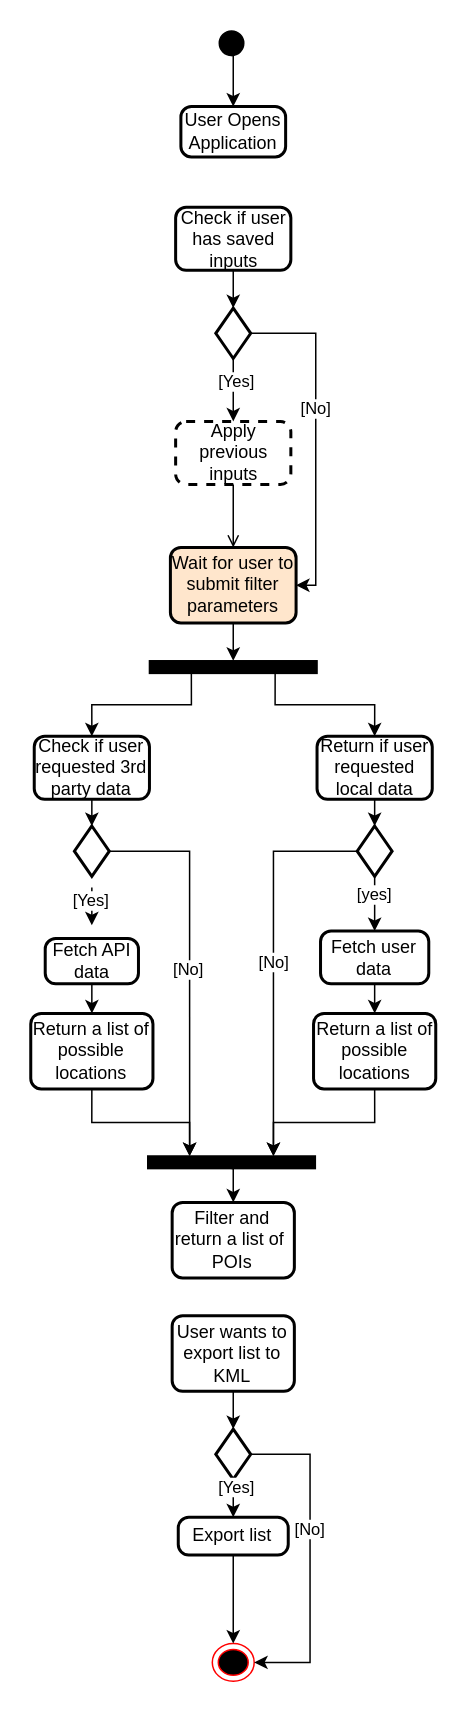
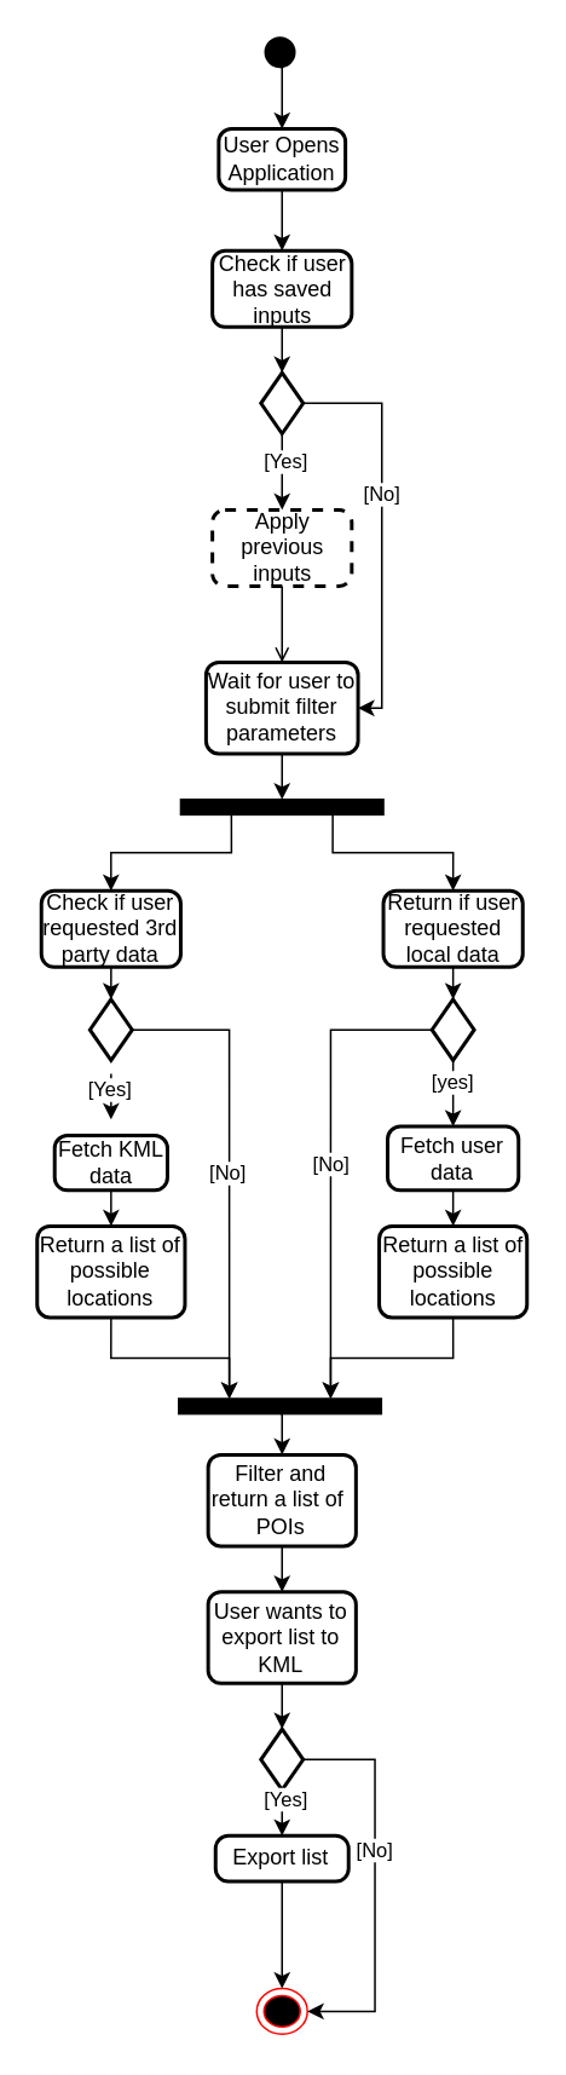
  <mxCell id="0" />
  <mxCell id="1" parent="0" />
  <mxCell id="2" value="" style="ellipse;whiteSpace=wrap;html=1;aspect=fixed;fillColor=#000000;" vertex="1" parent="1"><mxGeometry x="145.69" width="16.336" height="16.336" as="geometry" y="20" /></mxCell>
  <mxCell id="3" value="User Opens Application" style="rounded=1;whiteSpace=wrap;html=1;absoluteArcSize=1;arcSize=14;strokeWidth=2;" vertex="1" parent="1"><mxGeometry x="120.086" y="70.382" width="69.828" height="33.588" as="geometry" /></mxCell>
  <mxCell id="4" style="edgeStyle=orthogonalEdgeStyle;rounded=0;orthogonalLoop=1;jettySize=auto;html=1;exitX=0.5;exitY=1;exitDx=0;exitDy=0;entryX=0.5;entryY=0;entryDx=0;entryDy=0;" edge="1" parent="1" source="2" target="3"><mxGeometry relative="1" as="geometry" /></mxCell>
  <mxCell id="5" value="Check if user has saved inputs" style="rounded=1;whiteSpace=wrap;html=1;absoluteArcSize=1;arcSize=14;strokeWidth=2;" vertex="1" parent="1"><mxGeometry x="116.595" y="137.557" width="76.81" height="41.985" as="geometry" /></mxCell>
+ <mxCell id="6" style="edgeStyle=orthogonalEdgeStyle;rounded=0;orthogonalLoop=1;jettySize=auto;html=1;exitX=0.5;exitY=1;exitDx=0;exitDy=0;entryX=0.5;entryY=0;entryDx=0;entryDy=0;" edge="1" parent="1" source="3" target="5"><mxGeometry relative="1" as="geometry" /></mxCell>
  <mxCell id="7" value="" style="strokeWidth=2;html=1;shape=mxgraph.flowchart.decision;whiteSpace=wrap;" vertex="1" parent="1"><mxGeometry x="143.362" y="204.733" width="23.276" height="33.588" as="geometry" /></mxCell>
  <mxCell id="8" style="edgeStyle=orthogonalEdgeStyle;rounded=0;orthogonalLoop=1;jettySize=auto;html=1;exitX=0.5;exitY=1;exitDx=0;exitDy=0;entryX=0.5;entryY=0;entryDx=0;entryDy=0;entryPerimeter=0;" edge="1" parent="1" source="5" target="7"><mxGeometry relative="1" as="geometry" /></mxCell>
  <mxCell id="9" value="Apply previous inputs" style="rounded=1;whiteSpace=wrap;html=1;absoluteArcSize=1;arcSize=14;strokeWidth=2;dashed=1;" vertex="1" parent="1"><mxGeometry x="116.595" y="280.305" width="76.81" height="41.985" as="geometry" /></mxCell>
  <mxCell id="10" style="edgeStyle=orthogonalEdgeStyle;rounded=0;orthogonalLoop=1;jettySize=auto;html=1;exitX=0.5;exitY=1;exitDx=0;exitDy=0;exitPerimeter=0;entryX=0.5;entryY=0;entryDx=0;entryDy=0;" edge="1" parent="1" source="7" target="9"><mxGeometry relative="1" as="geometry" /></mxCell>
  <mxCell id="11" value="[Yes]" style="edgeLabel;html=1;align=center;verticalAlign=middle;resizable=0;points=[];" vertex="1" connectable="0" parent="10"><mxGeometry x="-0.29" y="1" relative="1" as="geometry"><mxPoint as="offset" /></mxGeometry></mxCell>
- <mxCell id="12" value="Wait for user to submit filter parameters" style="rounded=1;whiteSpace=wrap;html=1;absoluteArcSize=1;arcSize=14;strokeWidth=2;fillColor=#ffe6cc;" vertex="1" parent="1"><mxGeometry x="113.103" y="364.275" width="83.793" height="50.382" as="geometry" /></mxCell>
+ <mxCell id="12" value="Wait for user to submit filter parameters" style="rounded=1;whiteSpace=wrap;html=1;absoluteArcSize=1;arcSize=14;strokeWidth=2;" vertex="1" parent="1"><mxGeometry x="113.103" y="364.275" width="83.793" height="50.382" as="geometry" /></mxCell>
  <mxCell id="13" style="edgeStyle=orthogonalEdgeStyle;rounded=0;orthogonalLoop=1;jettySize=auto;html=1;exitX=1;exitY=0.5;exitDx=0;exitDy=0;exitPerimeter=0;entryX=1;entryY=0.5;entryDx=0;entryDy=0;" edge="1" parent="1" source="7" target="12"><mxGeometry relative="1" as="geometry"><Array as="points"><mxPoint x="210" y="222" /><mxPoint x="210" y="390" /></Array></mxGeometry></mxCell>
  <mxCell id="14" value="[No]" style="edgeLabel;html=1;align=center;verticalAlign=middle;resizable=0;points=[];" vertex="1" connectable="0" parent="13"><mxGeometry x="-0.173" y="-1" relative="1" as="geometry"><mxPoint as="offset" /></mxGeometry></mxCell>
  <mxCell id="15" style="edgeStyle=orthogonalEdgeStyle;rounded=0;orthogonalLoop=1;jettySize=auto;html=1;exitX=0.5;exitY=1;exitDx=0;exitDy=0;entryX=0.5;entryY=0;entryDx=0;entryDy=0;endArrow=open;" edge="1" parent="1" source="9" target="12"><mxGeometry relative="1" as="geometry" /></mxCell>
  <mxCell id="16" value="" style="rounded=0;whiteSpace=wrap;html=1;fillColor=#000000;" vertex="1" parent="1"><mxGeometry x="99.138" y="439.847" width="111.724" height="8.397" as="geometry" /></mxCell>
  <mxCell id="17" style="edgeStyle=orthogonalEdgeStyle;rounded=0;orthogonalLoop=1;jettySize=auto;html=1;exitX=0.5;exitY=1;exitDx=0;exitDy=0;entryX=0.5;entryY=0;entryDx=0;entryDy=0;" edge="1" parent="1" source="12" target="16"><mxGeometry relative="1" as="geometry" /></mxCell>
  <mxCell id="18" value="Check if user requested 3rd party data" style="rounded=1;whiteSpace=wrap;html=1;absoluteArcSize=1;arcSize=14;strokeWidth=2;" vertex="1" parent="1"><mxGeometry x="22.328" y="490.229" width="76.81" height="41.985" as="geometry" /></mxCell>
  <mxCell id="19" style="edgeStyle=orthogonalEdgeStyle;rounded=0;orthogonalLoop=1;jettySize=auto;html=1;exitX=0.25;exitY=1;exitDx=0;exitDy=0;entryX=0.5;entryY=0;entryDx=0;entryDy=0;" edge="1" parent="1" source="16" target="18"><mxGeometry relative="1" as="geometry" /></mxCell>
  <mxCell id="20" value="Return if user requested local data" style="rounded=1;whiteSpace=wrap;html=1;absoluteArcSize=1;arcSize=14;strokeWidth=2;" vertex="1" parent="1"><mxGeometry x="210.862" y="490.229" width="76.81" height="41.985" as="geometry" /></mxCell>
  <mxCell id="21" value="" style="strokeWidth=2;html=1;shape=mxgraph.flowchart.decision;whiteSpace=wrap;" vertex="1" parent="1"><mxGeometry x="49.095" y="550.005" width="23.276" height="33.588" as="geometry" /></mxCell>
  <mxCell id="22" style="edgeStyle=orthogonalEdgeStyle;rounded=0;orthogonalLoop=1;jettySize=auto;html=1;exitX=0.75;exitY=1;exitDx=0;exitDy=0;entryX=0.5;entryY=0;entryDx=0;entryDy=0;" edge="1" parent="1" source="16" target="20"><mxGeometry relative="1" as="geometry" /></mxCell>
  <mxCell id="23" value="" style="strokeWidth=2;html=1;shape=mxgraph.flowchart.decision;whiteSpace=wrap;" vertex="1" parent="1"><mxGeometry x="237.629" y="550.005" width="23.276" height="33.588" as="geometry" /></mxCell>
  <mxCell id="24" style="edgeStyle=orthogonalEdgeStyle;rounded=0;orthogonalLoop=1;jettySize=auto;html=1;exitX=0.5;exitY=1;exitDx=0;exitDy=0;entryX=0.5;entryY=0;entryDx=0;entryDy=0;entryPerimeter=0;" edge="1" parent="1" source="18" target="21"><mxGeometry relative="1" as="geometry" /></mxCell>
  <mxCell id="25" style="edgeStyle=orthogonalEdgeStyle;rounded=0;orthogonalLoop=1;jettySize=auto;html=1;exitX=0.5;exitY=1;exitDx=0;exitDy=0;entryX=0.5;entryY=0;entryDx=0;entryDy=0;entryPerimeter=0;" edge="1" parent="1" source="20" target="23"><mxGeometry relative="1" as="geometry" /></mxCell>
- <mxCell id="26" value="Fetch API data" style="rounded=1;whiteSpace=wrap;html=1;absoluteArcSize=1;arcSize=14;strokeWidth=2;" vertex="1" parent="1"><mxGeometry x="29.65" y="625" width="62.16" height="30.19" as="geometry" /></mxCell>
+ <mxCell id="26" value="Fetch KML data" style="rounded=1;whiteSpace=wrap;html=1;absoluteArcSize=1;arcSize=14;strokeWidth=2;" vertex="1" parent="1"><mxGeometry x="29.65" y="625" width="62.16" height="30.19" as="geometry" /></mxCell>
  <mxCell id="27" style="edgeStyle=orthogonalEdgeStyle;rounded=0;orthogonalLoop=1;jettySize=auto;html=1;exitX=0.5;exitY=1;exitDx=0;exitDy=0;exitPerimeter=0;entryX=0.5;entryY=0;entryDx=0;entryDy=0;" edge="1" parent="1"><mxGeometry relative="1" as="geometry"><mxPoint x="60.733" y="590.992" as="sourcePoint" /><mxPoint x="60.733" y="616.183" as="targetPoint" /></mxGeometry></mxCell>
  <mxCell id="28" value="[Yes]" style="edgeLabel;html=1;align=center;verticalAlign=middle;resizable=0;points=[];" vertex="1" connectable="0" parent="27"><mxGeometry x="-0.296" y="-1" relative="1" as="geometry"><mxPoint as="offset" /></mxGeometry></mxCell>
  <mxCell id="29" value="Return a list of possible locations" style="rounded=1;whiteSpace=wrap;html=1;absoluteArcSize=1;arcSize=14;strokeWidth=2;" vertex="1" parent="1"><mxGeometry x="20" y="674.962" width="81.466" height="50.382" as="geometry" /></mxCell>
  <mxCell id="30" style="edgeStyle=orthogonalEdgeStyle;rounded=0;orthogonalLoop=1;jettySize=auto;html=1;exitX=0.5;exitY=1;exitDx=0;exitDy=0;entryX=0.5;entryY=0;entryDx=0;entryDy=0;" edge="1" parent="1" source="26" target="29"><mxGeometry relative="1" as="geometry" /></mxCell>
  <mxCell id="31" value="" style="rounded=0;whiteSpace=wrap;html=1;fillColor=#000000;" vertex="1" parent="1"><mxGeometry x="97.998" y="770.001" width="111.724" height="8.397" as="geometry" /></mxCell>
  <mxCell id="32" style="edgeStyle=orthogonalEdgeStyle;rounded=0;orthogonalLoop=1;jettySize=auto;html=1;exitX=1;exitY=0.5;exitDx=0;exitDy=0;exitPerimeter=0;entryX=0.25;entryY=0;entryDx=0;entryDy=0;" edge="1" parent="1" source="21" target="31"><mxGeometry relative="1" as="geometry" /></mxCell>
  <mxCell id="33" value="[No]" style="edgeLabel;html=1;align=center;verticalAlign=middle;resizable=0;points=[];" vertex="1" connectable="0" parent="32"><mxGeometry x="0.026" y="-1" relative="1" as="geometry"><mxPoint as="offset" /></mxGeometry></mxCell>
  <mxCell id="34" style="edgeStyle=orthogonalEdgeStyle;rounded=0;orthogonalLoop=1;jettySize=auto;html=1;exitX=0;exitY=0.5;exitDx=0;exitDy=0;exitPerimeter=0;entryX=0.75;entryY=0;entryDx=0;entryDy=0;" edge="1" parent="1" source="23" target="31"><mxGeometry relative="1" as="geometry" /></mxCell>
  <mxCell id="35" value="[No]" style="edgeLabel;html=1;align=center;verticalAlign=middle;resizable=0;points=[];" vertex="1" connectable="0" parent="34"><mxGeometry x="-0.125" y="1" relative="1" as="geometry"><mxPoint x="-1" y="17" as="offset" /></mxGeometry></mxCell>
  <mxCell id="36" value="Fetch user data" style="rounded=1;whiteSpace=wrap;html=1;absoluteArcSize=1;arcSize=14;strokeWidth=2;" vertex="1" parent="1"><mxGeometry x="213.19" y="620" width="72.16" height="35.19" as="geometry" /></mxCell>
  <mxCell id="37" style="edgeStyle=orthogonalEdgeStyle;rounded=0;orthogonalLoop=1;jettySize=auto;html=1;exitX=0.5;exitY=1;exitDx=0;exitDy=0;entryX=0.25;entryY=0;entryDx=0;entryDy=0;" edge="1" parent="1" source="29" target="31"><mxGeometry relative="1" as="geometry" /></mxCell>
  <mxCell id="38" style="edgeStyle=orthogonalEdgeStyle;rounded=0;orthogonalLoop=1;jettySize=auto;html=1;exitX=0.5;exitY=1;exitDx=0;exitDy=0;entryX=0.75;entryY=0;entryDx=0;entryDy=0;" edge="1" parent="1" source="39" target="31"><mxGeometry relative="1" as="geometry" /></mxCell>
  <mxCell id="39" value="Return a list of possible locations" style="rounded=1;whiteSpace=wrap;html=1;absoluteArcSize=1;arcSize=14;strokeWidth=2;" vertex="1" parent="1"><mxGeometry x="208.534" y="674.962" width="81.466" height="50.382" as="geometry" /></mxCell>
  <mxCell id="40" value="Filter and return a list of&amp;nbsp; POIs" style="rounded=1;whiteSpace=wrap;html=1;absoluteArcSize=1;arcSize=14;strokeWidth=2;" vertex="1" parent="1"><mxGeometry x="114.267" y="800.916" width="81.466" height="50.382" as="geometry" /></mxCell>
  <mxCell id="41" style="edgeStyle=orthogonalEdgeStyle;rounded=0;orthogonalLoop=1;jettySize=auto;html=1;exitX=0.5;exitY=1;exitDx=0;exitDy=0;exitPerimeter=0;entryX=0.5;entryY=0;entryDx=0;entryDy=0;" edge="1" parent="1" source="23" target="36"><mxGeometry relative="1" as="geometry" /></mxCell>
  <mxCell id="42" value="[yes]" style="edgeLabel;html=1;align=center;verticalAlign=middle;resizable=0;points=[];" vertex="1" connectable="0" parent="41"><mxGeometry x="-0.32" y="-1" relative="1" as="geometry"><mxPoint as="offset" /></mxGeometry></mxCell>
  <mxCell id="43" value="" style="strokeWidth=2;html=1;shape=mxgraph.flowchart.decision;whiteSpace=wrap;" vertex="1" parent="1"><mxGeometry x="143.362" y="952.061" width="23.276" height="33.588" as="geometry" /></mxCell>
  <mxCell id="44" style="edgeStyle=orthogonalEdgeStyle;rounded=0;orthogonalLoop=1;jettySize=auto;html=1;exitX=0.5;exitY=1;exitDx=0;exitDy=0;entryX=0.5;entryY=0;entryDx=0;entryDy=0;" edge="1" parent="1" source="36" target="39"><mxGeometry relative="1" as="geometry" /></mxCell>
  <mxCell id="45" style="edgeStyle=orthogonalEdgeStyle;rounded=0;orthogonalLoop=1;jettySize=auto;html=1;exitX=0.5;exitY=1;exitDx=0;exitDy=0;entryX=0.5;entryY=0;entryDx=0;entryDy=0;" edge="1" parent="1" source="31" target="40"><mxGeometry relative="1" as="geometry" /></mxCell>
  <mxCell id="46" value="User wants to export list to KML" style="rounded=1;whiteSpace=wrap;html=1;absoluteArcSize=1;arcSize=14;strokeWidth=2;" vertex="1" parent="1"><mxGeometry x="114.267" y="876.489" width="81.466" height="50.382" as="geometry" /></mxCell>
  <mxCell id="47" style="edgeStyle=orthogonalEdgeStyle;rounded=0;orthogonalLoop=1;jettySize=auto;html=1;exitX=0.5;exitY=1;exitDx=0;exitDy=0;entryX=0.5;entryY=0;entryDx=0;entryDy=0;entryPerimeter=0;" edge="1" parent="1" source="46" target="43"><mxGeometry relative="1" as="geometry" /></mxCell>
  <mxCell id="48" value="" style="ellipse;html=1;shape=endState;fillColor=#000000;strokeColor=#ff0000;" vertex="1" parent="1"><mxGeometry x="141.034" y="1094.999" width="27.931" height="25.191" as="geometry" /></mxCell>
  <mxCell id="49" style="edgeStyle=orthogonalEdgeStyle;rounded=0;orthogonalLoop=1;jettySize=auto;html=1;exitX=0.5;exitY=1;exitDx=0;exitDy=0;entryX=0.5;entryY=0;entryDx=0;entryDy=0;" edge="1" parent="1" source="50" target="48"><mxGeometry relative="1" as="geometry" /></mxCell>
  <mxCell id="50" value="Export list" style="rounded=1;whiteSpace=wrap;html=1;absoluteArcSize=1;arcSize=14;strokeWidth=2;" vertex="1" parent="1"><mxGeometry x="118.345" y="1010.84" width="73.319" height="25.191" as="geometry" /></mxCell>
+ <mxCell id="51" style="edgeStyle=orthogonalEdgeStyle;rounded=0;orthogonalLoop=1;jettySize=auto;html=1;exitX=0.5;exitY=1;exitDx=0;exitDy=0;entryX=0.5;entryY=0;entryDx=0;entryDy=0;" edge="1" parent="1" source="40" target="46"><mxGeometry relative="1" as="geometry" /></mxCell>
  <mxCell id="52" style="edgeStyle=orthogonalEdgeStyle;rounded=0;orthogonalLoop=1;jettySize=auto;html=1;exitX=1;exitY=0.5;exitDx=0;exitDy=0;exitPerimeter=0;entryX=1;entryY=0.5;entryDx=0;entryDy=0;" edge="1" parent="1" source="43" target="48"><mxGeometry relative="1" as="geometry"><Array as="points"><mxPoint x="206.207" y="968.855" /><mxPoint x="206.207" y="1107.405" /></Array></mxGeometry></mxCell>
  <mxCell id="53" value="[No]" style="edgeLabel;html=1;align=center;verticalAlign=middle;resizable=0;points=[];" vertex="1" connectable="0" parent="52"><mxGeometry x="-0.17" y="-1" relative="1" as="geometry"><mxPoint as="offset" /></mxGeometry></mxCell>
  <mxCell id="54" style="edgeStyle=orthogonalEdgeStyle;rounded=0;orthogonalLoop=1;jettySize=auto;html=1;exitX=0.5;exitY=1;exitDx=0;exitDy=0;exitPerimeter=0;entryX=0.5;entryY=0;entryDx=0;entryDy=0;" edge="1" parent="1" source="43" target="50"><mxGeometry relative="1" as="geometry" /></mxCell>
  <mxCell id="55" value="[Yes]" style="edgeLabel;html=1;align=center;verticalAlign=middle;resizable=0;points=[];" vertex="1" connectable="0" parent="54"><mxGeometry x="-0.587" y="1" relative="1" as="geometry"><mxPoint as="offset" /></mxGeometry></mxCell>
